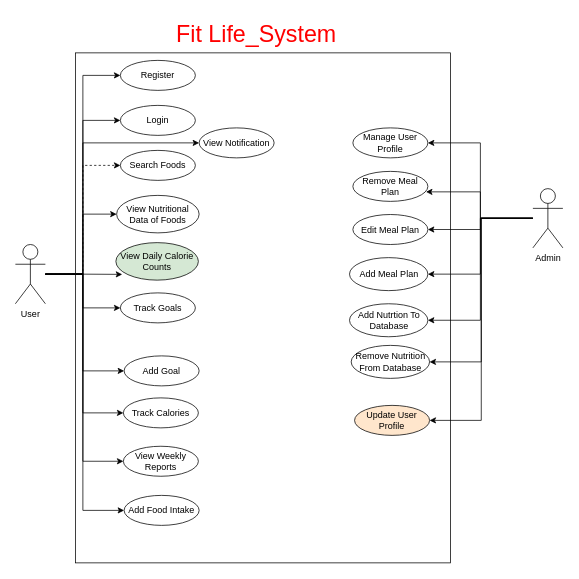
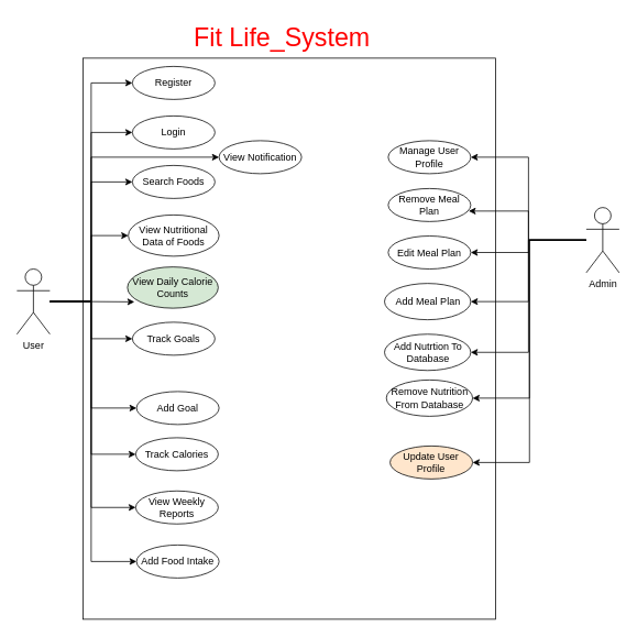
  <mxCell id="0" />
  <mxCell id="1" parent="0" />
  <mxCell id="2" value="" style="rounded=0;whiteSpace=wrap;html=1;" vertex="1" parent="1"><mxGeometry x="100" y="70" width="500" height="680" as="geometry" /></mxCell>
  <mxCell id="3" value="&lt;font style=&quot;font-size: 31px;&quot; color=&quot;#ff0000&quot;&gt;Fit Life_System&lt;/font&gt;" style="text;html=1;align=center;verticalAlign=middle;resizable=0;points=[];autosize=1;strokeColor=none;fillColor=none;" vertex="1" parent="1"><mxGeometry x="221" y="20" width="240" height="50" as="geometry" /></mxCell>
  <mxCell id="4" style="edgeStyle=orthogonalEdgeStyle;rounded=0;orthogonalLoop=1;jettySize=auto;html=1;entryX=0;entryY=0.5;entryDx=0;entryDy=0;" edge="1" parent="1" source="14" target="24"><mxGeometry relative="1" as="geometry" /></mxCell>
  <mxCell id="5" style="edgeStyle=orthogonalEdgeStyle;rounded=0;orthogonalLoop=1;jettySize=auto;html=1;entryX=0;entryY=0.5;entryDx=0;entryDy=0;" edge="1" parent="1" source="14" target="27"><mxGeometry relative="1" as="geometry" /></mxCell>
- <mxCell id="6" style="edgeStyle=orthogonalEdgeStyle;rounded=0;orthogonalLoop=1;jettySize=auto;html=1;entryX=0;entryY=0.5;entryDx=0;entryDy=0;dashed=1;" edge="1" parent="1" source="14" target="38"><mxGeometry relative="1" as="geometry" /></mxCell>
+ <mxCell id="6" style="edgeStyle=orthogonalEdgeStyle;rounded=0;orthogonalLoop=1;jettySize=auto;html=1;entryX=0;entryY=0.5;entryDx=0;entryDy=0;" edge="1" parent="1" source="14" target="38"><mxGeometry relative="1" as="geometry" /></mxCell>
  <mxCell id="7" style="edgeStyle=orthogonalEdgeStyle;rounded=0;orthogonalLoop=1;jettySize=auto;html=1;entryX=0;entryY=0.5;entryDx=0;entryDy=0;" edge="1" parent="1" source="14" target="39"><mxGeometry relative="1" as="geometry"><Array as="points"><mxPoint x="110" y="365" /><mxPoint x="110" y="285" /></Array></mxGeometry></mxCell>
  <mxCell id="8" style="edgeStyle=orthogonalEdgeStyle;rounded=0;orthogonalLoop=1;jettySize=auto;html=1;" edge="1" parent="1" source="14" target="37"><mxGeometry relative="1" as="geometry" /></mxCell>
  <mxCell id="9" style="edgeStyle=orthogonalEdgeStyle;rounded=0;orthogonalLoop=1;jettySize=auto;html=1;entryX=0;entryY=0.5;entryDx=0;entryDy=0;" edge="1" parent="1" source="14" target="34"><mxGeometry relative="1" as="geometry"><Array as="points"><mxPoint x="110" y="365" /><mxPoint x="110" y="494" /></Array></mxGeometry></mxCell>
  <mxCell id="10" style="edgeStyle=orthogonalEdgeStyle;rounded=0;orthogonalLoop=1;jettySize=auto;html=1;entryX=0;entryY=0.5;entryDx=0;entryDy=0;" edge="1" parent="1" source="14" target="28"><mxGeometry relative="1" as="geometry"><Array as="points"><mxPoint x="110" y="365" /><mxPoint x="110" y="550" /></Array></mxGeometry></mxCell>
  <mxCell id="11" style="edgeStyle=orthogonalEdgeStyle;rounded=0;orthogonalLoop=1;jettySize=auto;html=1;entryX=0;entryY=0.5;entryDx=0;entryDy=0;" edge="1" parent="1" source="14" target="23"><mxGeometry relative="1" as="geometry"><Array as="points"><mxPoint x="110" y="365" /><mxPoint x="110" y="615" /></Array></mxGeometry></mxCell>
  <mxCell id="12" style="edgeStyle=orthogonalEdgeStyle;rounded=0;orthogonalLoop=1;jettySize=auto;html=1;entryX=0;entryY=0.5;entryDx=0;entryDy=0;" edge="1" parent="1" source="14" target="32"><mxGeometry relative="1" as="geometry"><Array as="points"><mxPoint x="110" y="365" /><mxPoint x="110" y="680" /></Array></mxGeometry></mxCell>
  <mxCell id="13" style="edgeStyle=orthogonalEdgeStyle;rounded=0;orthogonalLoop=1;jettySize=auto;html=1;entryX=0;entryY=0.5;entryDx=0;entryDy=0;" edge="1" parent="1" source="14" target="41"><mxGeometry relative="1" as="geometry"><Array as="points"><mxPoint x="110" y="365" /><mxPoint x="110" y="190" /></Array></mxGeometry></mxCell>
  <mxCell id="14" value="User" style="shape=umlActor;verticalLabelPosition=bottom;verticalAlign=top;html=1;outlineConnect=0;" vertex="1" parent="1"><mxGeometry x="20" y="325.5" width="40" height="79" as="geometry" /></mxCell>
  <mxCell id="15" style="edgeStyle=orthogonalEdgeStyle;rounded=0;orthogonalLoop=1;jettySize=auto;html=1;entryX=1;entryY=0.5;entryDx=0;entryDy=0;" edge="1" parent="1" source="21" target="29"><mxGeometry relative="1" as="geometry" /></mxCell>
  <mxCell id="16" style="edgeStyle=orthogonalEdgeStyle;rounded=0;orthogonalLoop=1;jettySize=auto;html=1;entryX=1;entryY=0.5;entryDx=0;entryDy=0;" edge="1" parent="1" source="21" target="26"><mxGeometry relative="1" as="geometry" /></mxCell>
  <mxCell id="17" style="edgeStyle=orthogonalEdgeStyle;rounded=0;orthogonalLoop=1;jettySize=auto;html=1;entryX=1;entryY=0.5;entryDx=0;entryDy=0;" edge="1" parent="1" source="21" target="35"><mxGeometry relative="1" as="geometry" /></mxCell>
  <mxCell id="18" style="edgeStyle=orthogonalEdgeStyle;rounded=0;orthogonalLoop=1;jettySize=auto;html=1;entryX=1;entryY=0.5;entryDx=0;entryDy=0;" edge="1" parent="1" source="21" target="36"><mxGeometry relative="1" as="geometry" /></mxCell>
  <mxCell id="19" style="edgeStyle=orthogonalEdgeStyle;rounded=0;orthogonalLoop=1;jettySize=auto;html=1;entryX=1;entryY=0.5;entryDx=0;entryDy=0;" edge="1" parent="1" source="21" target="30"><mxGeometry relative="1" as="geometry" /></mxCell>
  <mxCell id="20" style="edgeStyle=orthogonalEdgeStyle;rounded=0;orthogonalLoop=1;jettySize=auto;html=1;entryX=1;entryY=0.5;entryDx=0;entryDy=0;" edge="1" parent="1" source="21" target="22"><mxGeometry relative="1" as="geometry" /></mxCell>
  <mxCell id="21" value="Admin" style="shape=umlActor;verticalLabelPosition=bottom;verticalAlign=top;html=1;outlineConnect=0;" vertex="1" parent="1"><mxGeometry x="710" y="251" width="40" height="79" as="geometry" /></mxCell>
  <mxCell id="22" value="Edit Meal Plan" style="ellipse;whiteSpace=wrap;html=1;" vertex="1" parent="1"><mxGeometry x="470" y="285.5" width="100" height="40" as="geometry" /></mxCell>
  <mxCell id="23" value="View Weekly Reports" style="ellipse;whiteSpace=wrap;html=1;" vertex="1" parent="1"><mxGeometry x="164" y="594.5" width="100" height="40" as="geometry" /></mxCell>
  <mxCell id="24" value="Register" style="ellipse;whiteSpace=wrap;html=1;" vertex="1" parent="1"><mxGeometry x="160" y="80" width="100" height="40" as="geometry" /></mxCell>
  <mxCell id="25" value="Remove Meal Plan" style="ellipse;whiteSpace=wrap;html=1;" vertex="1" parent="1"><mxGeometry x="470" y="228" width="100" height="40" as="geometry" /></mxCell>
  <mxCell id="26" value="Manage User Profile" style="ellipse;whiteSpace=wrap;html=1;" vertex="1" parent="1"><mxGeometry x="470" y="170" width="100" height="40" as="geometry" /></mxCell>
  <mxCell id="27" value="Login" style="ellipse;whiteSpace=wrap;html=1;" vertex="1" parent="1"><mxGeometry x="160" y="140" width="100" height="40" as="geometry" /></mxCell>
  <mxCell id="28" value="Track Calories" style="ellipse;whiteSpace=wrap;html=1;" vertex="1" parent="1"><mxGeometry x="164" y="530" width="100" height="40" as="geometry" /></mxCell>
  <mxCell id="29" value="Add Meal Plan" style="ellipse;whiteSpace=wrap;html=1;" vertex="1" parent="1"><mxGeometry x="465.5" y="343" width="104.5" height="44" as="geometry" /></mxCell>
  <mxCell id="30" value="Update User Profile" style="ellipse;whiteSpace=wrap;html=1;fillColor=#ffe6cc;" vertex="1" parent="1"><mxGeometry x="472.25" y="540" width="100" height="40" as="geometry" /></mxCell>
  <mxCell id="31" value="View Daily Calorie Counts" style="ellipse;whiteSpace=wrap;html=1;fillColor=#d5e8d4;" vertex="1" parent="1"><mxGeometry x="154" y="323" width="110" height="50" as="geometry" /></mxCell>
  <mxCell id="32" value="Add Food Intake" style="ellipse;whiteSpace=wrap;html=1;" vertex="1" parent="1"><mxGeometry x="165" y="660" width="100" height="40" as="geometry" /></mxCell>
  <mxCell id="33" style="edgeStyle=orthogonalEdgeStyle;rounded=0;orthogonalLoop=1;jettySize=auto;html=1;entryX=0.975;entryY=0.683;entryDx=0;entryDy=0;entryPerimeter=0;" edge="1" parent="1" source="21" target="25"><mxGeometry relative="1" as="geometry" /></mxCell>
  <mxCell id="34" value="Add Goal" style="ellipse;whiteSpace=wrap;html=1;" vertex="1" parent="1"><mxGeometry x="165" y="474" width="100" height="40" as="geometry" /></mxCell>
  <mxCell id="35" value="Add Nutrtion To Database" style="ellipse;whiteSpace=wrap;html=1;" vertex="1" parent="1"><mxGeometry x="465.5" y="404.5" width="104.5" height="44" as="geometry" /></mxCell>
  <mxCell id="36" value="Remove Nutrition From Database" style="ellipse;whiteSpace=wrap;html=1;" vertex="1" parent="1"><mxGeometry x="467.75" y="460" width="104.5" height="44" as="geometry" /></mxCell>
  <mxCell id="37" value="Track Goals" style="ellipse;whiteSpace=wrap;html=1;" vertex="1" parent="1"><mxGeometry x="160" y="390" width="100" height="40" as="geometry" /></mxCell>
  <mxCell id="38" value="Search Foods" style="ellipse;whiteSpace=wrap;html=1;" vertex="1" parent="1"><mxGeometry x="160" y="200" width="100" height="40" as="geometry" /></mxCell>
  <mxCell id="39" value="View Nutritional Data of Foods" style="ellipse;whiteSpace=wrap;html=1;" vertex="1" parent="1"><mxGeometry x="155" y="260" width="110" height="50" as="geometry" /></mxCell>
  <mxCell id="40" style="edgeStyle=orthogonalEdgeStyle;rounded=0;orthogonalLoop=1;jettySize=auto;html=1;entryX=0.077;entryY=0.847;entryDx=0;entryDy=0;entryPerimeter=0;" edge="1" parent="1" source="14" target="31"><mxGeometry relative="1" as="geometry" /></mxCell>
  <mxCell id="41" value="View Notification" style="ellipse;whiteSpace=wrap;html=1;" vertex="1" parent="1"><mxGeometry x="265" y="170" width="100" height="40" as="geometry" /></mxCell>
